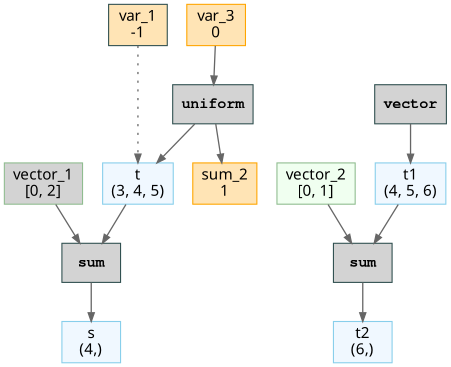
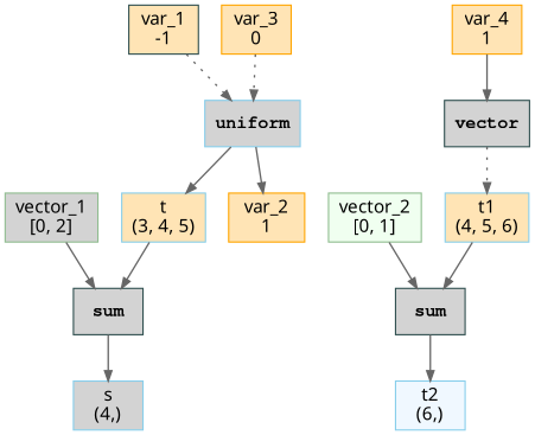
  digraph {
    rankdir=TB
    node [color=darkslategray fillcolor=lightgray fontname="Sans-Serif" labeljust=l shape=box style=filled]
    edge [arrowsize=0.8 color=gray40 penwidth=1.2 style=bold]
-   n1 [color=skyblue fillcolor=aliceblue label="t\n(3, 4, 5)"]
+   n1 [color=skyblue fillcolor=moccasin label="t\n(3, 4, 5)"]
    n2 [fontname="Courier Bold" label=sum]
-   n3 [color=skyblue fillcolor=aliceblue label="s\n(4,)"]
-   n4 [fontname="Courier Bold" label=uniform]
-   n5 [color=orange fillcolor=moccasin label="sum_2\n1"]
+   n3 [color=skyblue label="s\n(4,)"]
+   n4 [color=skyblue fontname="Courier Bold" label=uniform]
+   n5 [color=orange fillcolor=moccasin label="var_2\n1"]
    n6 [fillcolor=moccasin label="var_1\n-1"]
    n7 [color=orange fillcolor=moccasin label="var_3\n0"]
    n8 [color=darkseagreen label="vector_1\n[0, 2]"]
-   n9 [color=skyblue fillcolor=aliceblue label="t1\n(4, 5, 6)"]
+   n9 [color=skyblue fillcolor=moccasin label="t1\n(4, 5, 6)"]
    n10 [fontname="Courier Bold" label=sum]
    n11 [color=skyblue fillcolor=aliceblue label="t2\n(6,)"]
    n12 [fontname="Courier Bold" label=vector]
+   n13 [color=orange fillcolor=moccasin label="var_4\n1"]
    n14 [color=darkseagreen fillcolor=honeydew label="vector_2\n[0, 1]"]
    n1 -> n2 [style=solid]
    n2 -> n3 [style=solid]
    n4 -> n1
    n4 -> n5 [style=solid]
-   n6 -> n1 [style=dotted]
-   n7 -> n4 [style=solid]
+   n6 -> n4 [style=dotted]
+   n7 -> n4 [style=dotted]
    n8 -> n2
    n9 -> n10
    n10 -> n11 [style=solid]
-   n12 -> n9
+   n12 -> n9 [style=dotted]
+   n13 -> n12
    n14 -> n10
  }
